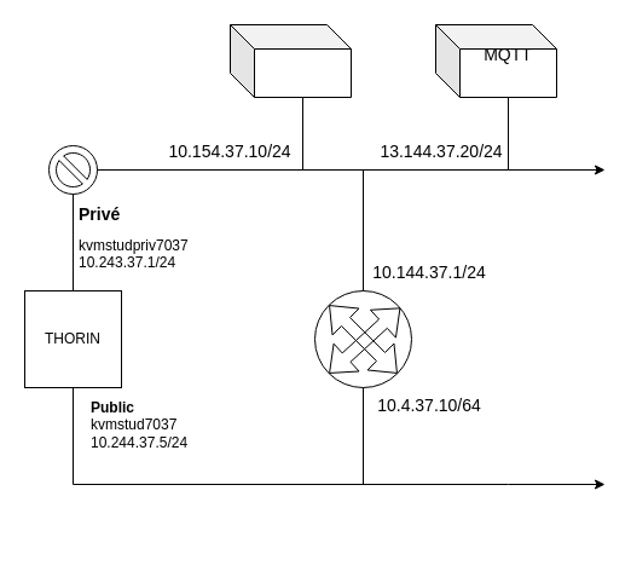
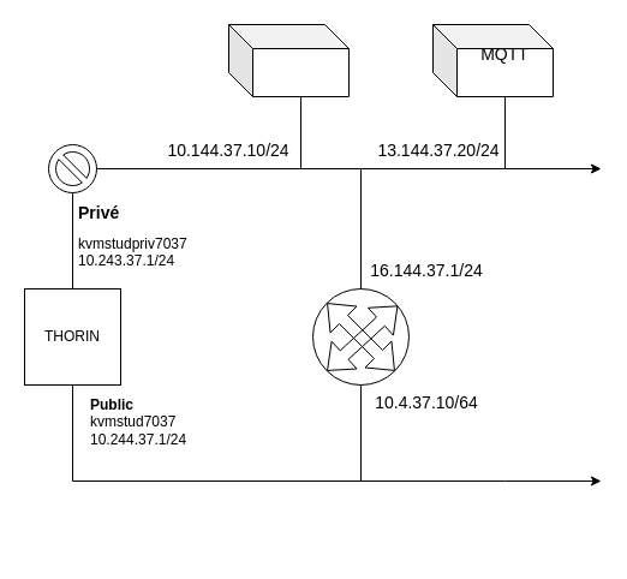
  <mxCell id="0" />
  <mxCell id="1" parent="0" />
  <mxCell id="2" value="" style="ellipse;whiteSpace=wrap;html=1;" vertex="1" parent="1"><mxGeometry x="260" y="240" width="80" height="80" as="geometry" /></mxCell>
  <mxCell id="3" value="" style="shape=flexArrow;endArrow=classic;startArrow=classic;html=1;rounded=0;entryX=0.885;entryY=0.175;entryDx=0;entryDy=0;entryPerimeter=0;exitX=0;exitY=1;exitDx=0;exitDy=0;" edge="1" parent="1" source="2" target="2"><mxGeometry width="100" height="100" relative="1" as="geometry"><mxPoint x="290" y="320" as="sourcePoint" /><mxPoint x="360" y="260" as="targetPoint" /></mxGeometry></mxCell>
  <mxCell id="4" value="" style="shape=flexArrow;endArrow=classic;startArrow=classic;html=1;rounded=0;exitX=0;exitY=0;exitDx=0;exitDy=0;entryX=1;entryY=1;entryDx=0;entryDy=0;" edge="1" parent="1" source="2" target="2"><mxGeometry width="100" height="100" relative="1" as="geometry"><mxPoint x="290" y="280" as="sourcePoint" /><mxPoint x="390" y="180" as="targetPoint" /></mxGeometry></mxCell>
  <mxCell id="5" value="" style="whiteSpace=wrap;html=1;aspect=fixed;" vertex="1" parent="1"><mxGeometry x="20" y="240" width="80" height="80" as="geometry" /></mxCell>
  <mxCell id="6" value="THORIN" style="text;html=1;strokeColor=none;fillColor=none;align=center;verticalAlign=middle;whiteSpace=wrap;rounded=0;" vertex="1" parent="1"><mxGeometry x="30" y="265" width="60" height="30" as="geometry" /></mxCell>
  <mxCell id="7" value="" style="verticalLabelPosition=bottom;verticalAlign=top;html=1;shape=mxgraph.basic.no_symbol" vertex="1" parent="1"><mxGeometry x="40" y="120" width="40" height="40" as="geometry" /></mxCell>
  <mxCell id="8" value="" style="endArrow=none;html=1;rounded=0;exitX=0.5;exitY=0;exitDx=0;exitDy=0;entryX=0.5;entryY=1;entryDx=0;entryDy=0;entryPerimeter=0;" edge="1" parent="1" source="5" target="7"><mxGeometry width="50" height="50" relative="1" as="geometry"><mxPoint x="50" y="230" as="sourcePoint" /><mxPoint x="100" y="180" as="targetPoint" /></mxGeometry></mxCell>
  <mxCell id="9" value="&lt;h1 style=&quot;font-size: 14px&quot;&gt;Privé&lt;/h1&gt;&lt;div&gt;kvmstudpriv7037&lt;/div&gt;&lt;div&gt;10.243.37.1/24&lt;br&gt;&lt;/div&gt;" style="text;html=1;strokeColor=none;fillColor=none;spacing=5;spacingTop=-20;whiteSpace=wrap;overflow=hidden;rounded=0;" vertex="1" parent="1"><mxGeometry x="60" y="170" width="190" height="120" as="geometry" /></mxCell>
- <mxCell id="10" value="&lt;b&gt;Public&lt;/b&gt;&lt;div&gt;kvmstud7037&lt;/div&gt;&lt;div&gt;10.244.37.5/24&lt;br&gt;&lt;/div&gt;" style="text;html=1;strokeColor=none;fillColor=none;spacing=5;spacingTop=-20;whiteSpace=wrap;overflow=hidden;rounded=0;" vertex="1" parent="1"><mxGeometry x="70" y="340" width="190" height="120" as="geometry" /></mxCell>
+ <mxCell id="10" value="&lt;b&gt;Public&lt;/b&gt;&lt;div&gt;kvmstud7037&lt;/div&gt;&lt;div&gt;10.244.37.1/24&lt;br&gt;&lt;/div&gt;" style="text;html=1;strokeColor=none;fillColor=none;spacing=5;spacingTop=-20;whiteSpace=wrap;overflow=hidden;rounded=0;" vertex="1" parent="1"><mxGeometry x="70" y="340" width="190" height="120" as="geometry" /></mxCell>
  <mxCell id="11" value="" style="shape=cube;whiteSpace=wrap;html=1;boundedLbl=1;backgroundOutline=1;darkOpacity=0.05;darkOpacity2=0.1;fontSize=14;" vertex="1" parent="1"><mxGeometry x="190" y="20" width="100" height="60" as="geometry" /></mxCell>
  <mxCell id="12" value="" style="shape=cube;whiteSpace=wrap;html=1;boundedLbl=1;backgroundOutline=1;darkOpacity=0.05;darkOpacity2=0.1;fontSize=14;" vertex="1" parent="1"><mxGeometry x="360" y="20" width="100" height="60" as="geometry" /></mxCell>
  <mxCell id="13" value="" style="endArrow=none;html=1;rounded=0;fontSize=14;exitX=1;exitY=0.5;exitDx=0;exitDy=0;exitPerimeter=0;entryX=1;entryY=1;entryDx=0;entryDy=0;" edge="1" parent="1" source="7" target="18"><mxGeometry width="50" height="50" relative="1" as="geometry"><mxPoint x="250" y="190" as="sourcePoint" /><mxPoint x="620" y="140" as="targetPoint" /></mxGeometry></mxCell>
  <mxCell id="14" value="" style="endArrow=none;html=1;rounded=0;fontSize=14;entryX=0;entryY=0;entryDx=60;entryDy=60;entryPerimeter=0;" edge="1" parent="1" target="11"><mxGeometry width="50" height="50" relative="1" as="geometry"><mxPoint x="250" y="140" as="sourcePoint" /><mxPoint x="300" y="140" as="targetPoint" /></mxGeometry></mxCell>
  <mxCell id="15" value="" style="endArrow=none;html=1;rounded=0;fontSize=14;entryX=0;entryY=0;entryDx=60;entryDy=60;entryPerimeter=0;" edge="1" parent="1" target="12"><mxGeometry width="50" height="50" relative="1" as="geometry"><mxPoint x="420" y="140" as="sourcePoint" /><mxPoint x="300" y="140" as="targetPoint" /></mxGeometry></mxCell>
  <mxCell id="16" value="MQTT" style="text;html=1;strokeColor=none;fillColor=none;align=center;verticalAlign=middle;whiteSpace=wrap;rounded=0;fontSize=14;" vertex="1" parent="1"><mxGeometry x="390" y="25" width="60" height="40" as="geometry" /></mxCell>
- <mxCell id="17" value="10.154.37.10/24" style="text;html=1;strokeColor=none;fillColor=none;align=center;verticalAlign=middle;whiteSpace=wrap;rounded=0;fontSize=14;" vertex="1" parent="1"><mxGeometry x="130" y="110" width="120" height="30" as="geometry" /></mxCell>
+ <mxCell id="17" value="10.144.37.10/24" style="text;html=1;strokeColor=none;fillColor=none;align=center;verticalAlign=middle;whiteSpace=wrap;rounded=0;fontSize=14;" vertex="1" parent="1"><mxGeometry x="130" y="110" width="120" height="30" as="geometry" /></mxCell>
  <mxCell id="18" value="13.144.37.20/24" style="text;html=1;strokeColor=none;fillColor=none;align=center;verticalAlign=middle;whiteSpace=wrap;rounded=0;fontSize=14;" vertex="1" parent="1"><mxGeometry x="310" y="110" width="110" height="30" as="geometry" /></mxCell>
  <mxCell id="19" value="" style="endArrow=none;html=1;rounded=0;fontSize=14;" edge="1" parent="1"><mxGeometry width="50" height="50" relative="1" as="geometry"><mxPoint x="300" y="140" as="sourcePoint" /><mxPoint x="300" y="240" as="targetPoint" /></mxGeometry></mxCell>
- <mxCell id="20" value="10.144.37.1/24" style="text;html=1;strokeColor=none;fillColor=none;align=center;verticalAlign=middle;whiteSpace=wrap;rounded=0;fontSize=14;" vertex="1" parent="1"><mxGeometry x="300" y="210" width="110" height="30" as="geometry" /></mxCell>
+ <mxCell id="20" value="16.144.37.1/24" style="text;html=1;strokeColor=none;fillColor=none;align=center;verticalAlign=middle;whiteSpace=wrap;rounded=0;fontSize=14;" vertex="1" parent="1"><mxGeometry x="300" y="210" width="110" height="30" as="geometry" /></mxCell>
  <mxCell id="21" value="" style="endArrow=none;html=1;rounded=0;fontSize=14;exitX=0.5;exitY=1;exitDx=0;exitDy=0;" edge="1" parent="1" source="5"><mxGeometry width="50" height="50" relative="1" as="geometry"><mxPoint x="250" y="330" as="sourcePoint" /><mxPoint x="60" y="400" as="targetPoint" /></mxGeometry></mxCell>
  <mxCell id="22" value="" style="endArrow=none;html=1;rounded=0;fontSize=14;" edge="1" parent="1"><mxGeometry width="50" height="50" relative="1" as="geometry"><mxPoint x="60" y="400" as="sourcePoint" /><mxPoint x="420" y="400" as="targetPoint" /></mxGeometry></mxCell>
  <mxCell id="23" value="" style="endArrow=none;html=1;rounded=0;fontSize=14;" edge="1" parent="1"><mxGeometry width="50" height="50" relative="1" as="geometry"><mxPoint x="300" y="400" as="sourcePoint" /><mxPoint x="300" y="320" as="targetPoint" /></mxGeometry></mxCell>
  <mxCell id="24" value="10.4.37.10/64" style="text;html=1;strokeColor=none;fillColor=none;align=center;verticalAlign=middle;whiteSpace=wrap;rounded=0;fontSize=14;" vertex="1" parent="1"><mxGeometry x="300" y="320" width="110" height="30" as="geometry" /></mxCell>
  <mxCell id="25" value="" style="endArrow=classic;html=1;rounded=0;fontSize=14;exitX=1;exitY=1;exitDx=0;exitDy=0;" edge="1" parent="1" source="18"><mxGeometry width="50" height="50" relative="1" as="geometry"><mxPoint x="250" y="250" as="sourcePoint" /><mxPoint x="500" y="140" as="targetPoint" /></mxGeometry></mxCell>
  <mxCell id="26" value="" style="endArrow=classic;html=1;rounded=0;fontSize=14;" edge="1" parent="1"><mxGeometry width="50" height="50" relative="1" as="geometry"><mxPoint x="420" y="400" as="sourcePoint" /><mxPoint x="500" y="400" as="targetPoint" /></mxGeometry></mxCell>
